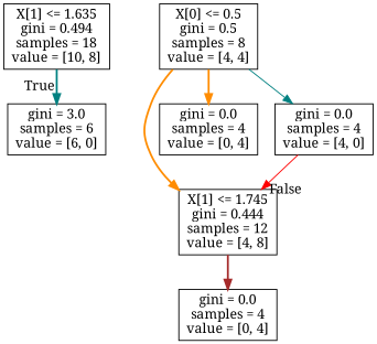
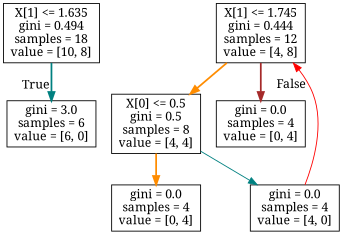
  digraph {
    fontname="Noto Serif"
    node [fontname="Noto Serif" shape=box]
    edge [color=teal fontname="Noto Serif" style=bold]
    n1 [label="X[1] <= 1.635\ngini = 0.494\nsamples = 18\nvalue = [10, 8]"]
    n2 [label="gini = 3.0\nsamples = 6\nvalue = [6, 0]"]
    n3 [label="X[1] <= 1.745\ngini = 0.444\nsamples = 12\nvalue = [4, 8]"]
    n4 [label="X[0] <= 0.5\ngini = 0.5\nsamples = 8\nvalue = [4, 4]"]
    n5 [label="gini = 0.0\nsamples = 4\nvalue = [0, 4]"]
    n6 [label="gini = 0.0\nsamples = 4\nvalue = [0, 4]"]
    n7 [label="gini = 0.0\nsamples = 4\nvalue = [4, 0]"]
    n1 -> n2 [headlabel=True labelangle=45 labeldistance=2.5]
-   n4 -> n3 [color=darkorange]
+   n3 -> n4 [color=darkorange]
    n3 -> n5 [color=brown]
    n4 -> n6 [color=darkorange]
    n4 -> n7 [style=solid]
    n7 -> n3 [color=red headlabel=False labelangle=-45 labeldistance=2.5 style=solid]
  }
